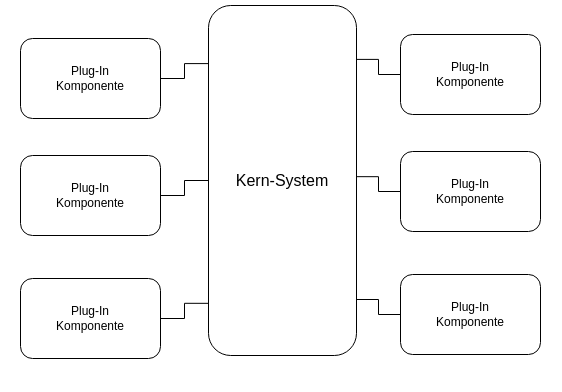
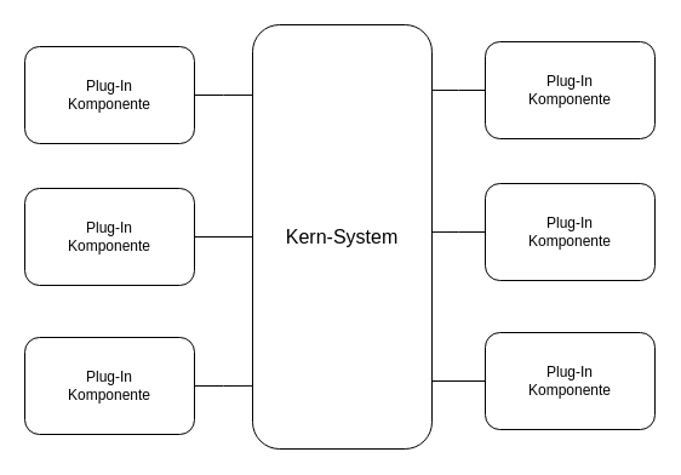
  <mxCell id="0" />
  <mxCell id="1" parent="0" />
  <mxCell id="2" style="edgeStyle=orthogonalEdgeStyle;rounded=0;orthogonalLoop=1;jettySize=auto;html=1;entryX=0.081;entryY=0.5;entryDx=0;entryDy=0;entryPerimeter=0;endArrow=none;endFill=0;" edge="1" parent="1" source="3" target="14"><mxGeometry relative="1" as="geometry" /></mxCell>
  <mxCell id="3" value="Plug-In&lt;br&gt;Komponente" style="rounded=1;whiteSpace=wrap;html=1;" vertex="1" parent="1"><mxGeometry x="20" y="155" width="140" height="80" as="geometry" /></mxCell>
  <mxCell id="4" style="edgeStyle=orthogonalEdgeStyle;rounded=0;orthogonalLoop=1;jettySize=auto;html=1;entryX=0.081;entryY=0.851;entryDx=0;entryDy=0;entryPerimeter=0;endArrow=none;endFill=0;" edge="1" parent="1" source="5" target="14"><mxGeometry relative="1" as="geometry" /></mxCell>
  <mxCell id="5" value="Plug-In&lt;br&gt;Komponente" style="rounded=1;whiteSpace=wrap;html=1;" vertex="1" parent="1"><mxGeometry x="20" y="278" width="140" height="80" as="geometry" /></mxCell>
  <mxCell id="6" style="edgeStyle=orthogonalEdgeStyle;rounded=0;orthogonalLoop=1;jettySize=auto;html=1;entryX=0.081;entryY=0.166;entryDx=0;entryDy=0;entryPerimeter=0;endArrow=none;endFill=0;" edge="1" parent="1" source="7" target="14"><mxGeometry relative="1" as="geometry"><mxPoint x="200" y="78" as="targetPoint" /></mxGeometry></mxCell>
  <mxCell id="7" value="Plug-In&lt;br&gt;Komponente" style="rounded=1;whiteSpace=wrap;html=1;" vertex="1" parent="1"><mxGeometry x="20" y="38" width="140" height="80" as="geometry" /></mxCell>
  <mxCell id="8" style="edgeStyle=orthogonalEdgeStyle;rounded=0;orthogonalLoop=1;jettySize=auto;html=1;entryX=0.892;entryY=0.489;entryDx=0;entryDy=0;entryPerimeter=0;endArrow=none;endFill=0;" edge="1" parent="1" source="9" target="14"><mxGeometry relative="1" as="geometry" /></mxCell>
  <mxCell id="9" value="Plug-In&lt;br&gt;Komponente" style="rounded=1;whiteSpace=wrap;html=1;" vertex="1" parent="1"><mxGeometry x="400" y="151" width="140" height="80" as="geometry" /></mxCell>
  <mxCell id="10" style="edgeStyle=orthogonalEdgeStyle;rounded=0;orthogonalLoop=1;jettySize=auto;html=1;entryX=0.892;entryY=0.84;entryDx=0;entryDy=0;entryPerimeter=0;endArrow=none;endFill=0;" edge="1" parent="1" source="11" target="14"><mxGeometry relative="1" as="geometry" /></mxCell>
  <mxCell id="11" value="Plug-In&lt;br&gt;Komponente" style="rounded=1;whiteSpace=wrap;html=1;" vertex="1" parent="1"><mxGeometry x="400" y="274" width="140" height="80" as="geometry" /></mxCell>
  <mxCell id="12" style="edgeStyle=orthogonalEdgeStyle;rounded=0;orthogonalLoop=1;jettySize=auto;html=1;entryX=0.892;entryY=0.154;entryDx=0;entryDy=0;entryPerimeter=0;endArrow=none;endFill=0;" edge="1" parent="1" source="13" target="14"><mxGeometry relative="1" as="geometry" /></mxCell>
  <mxCell id="13" value="Plug-In&lt;br&gt;Komponente" style="rounded=1;whiteSpace=wrap;html=1;" vertex="1" parent="1"><mxGeometry x="400" y="34" width="140" height="80" as="geometry" /></mxCell>
- <mxCell id="14" value="&lt;font style=&quot;font-size: 16px;&quot;&gt;Kern-System&lt;/font&gt;" style="rounded=1;whiteSpace=wrap;html=1;" vertex="1" parent="1"><mxGeometry x="208" y="5" width="148" height="350" as="geometry" /></mxCell>
+ <mxCell id="14" value="&lt;font style=&quot;font-size: 16px;&quot;&gt;Kern-System&lt;/font&gt;" style="rounded=1;whiteSpace=wrap;html=1;" vertex="1" parent="1"><mxGeometry x="208" y="20" width="148" height="350" as="geometry" /></mxCell>
